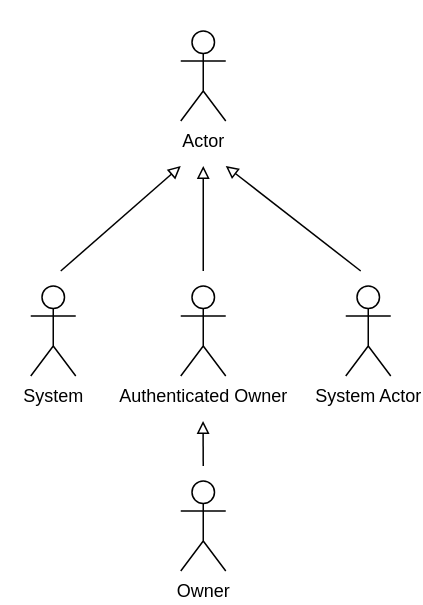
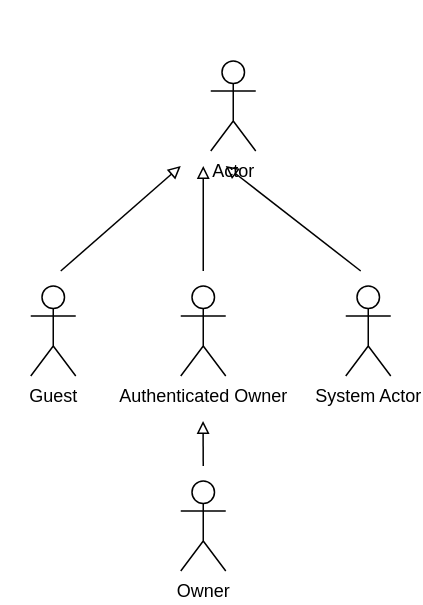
  <mxCell id="0" />
  <mxCell id="1" parent="0" />
- <mxCell id="2" value="System" style="shape=umlActor;verticalLabelPosition=bottom;verticalAlign=top;html=1;outlineConnect=0;" vertex="1" parent="1"><mxGeometry x="20" y="190" width="30" height="60" as="geometry" /></mxCell>
+ <mxCell id="2" value="Guest" style="shape=umlActor;verticalLabelPosition=bottom;verticalAlign=top;html=1;outlineConnect=0;" vertex="1" parent="1"><mxGeometry x="20" y="190" width="30" height="60" as="geometry" /></mxCell>
  <mxCell id="3" value="Authenticated Owner" style="shape=umlActor;verticalLabelPosition=bottom;verticalAlign=top;html=1;outlineConnect=0;" vertex="1" parent="1"><mxGeometry x="120" y="190" width="30" height="60" as="geometry" /></mxCell>
  <mxCell id="4" value="System Actor" style="shape=umlActor;verticalLabelPosition=bottom;verticalAlign=top;html=1;outlineConnect=0;" vertex="1" parent="1"><mxGeometry x="230" y="190" width="30" height="60" as="geometry" /></mxCell>
- <mxCell id="5" value="Actor" style="shape=umlActor;verticalLabelPosition=bottom;verticalAlign=top;html=1;outlineConnect=0;" vertex="1" parent="1"><mxGeometry x="120" y="20" width="30" height="60" as="geometry" /></mxCell>
+ <mxCell id="5" value="Actor" style="shape=umlActor;verticalLabelPosition=bottom;verticalAlign=top;html=1;outlineConnect=0;" vertex="1" parent="1"><mxGeometry x="140" y="40" width="30" height="60" as="geometry" /></mxCell>
  <mxCell id="6" style="rounded=0;orthogonalLoop=1;jettySize=auto;html=1;endArrow=block;endFill=0;" edge="1" parent="1"><mxGeometry relative="1" as="geometry"><mxPoint x="134.857" y="280" as="targetPoint" /><mxPoint x="135" y="310" as="sourcePoint" /></mxGeometry></mxCell>
  <mxCell id="7" value="Owner" style="shape=umlActor;verticalLabelPosition=bottom;verticalAlign=top;html=1;outlineConnect=0;" vertex="1" parent="1"><mxGeometry x="120" y="320" width="30" height="60" as="geometry" /></mxCell>
  <mxCell id="8" style="rounded=0;orthogonalLoop=1;jettySize=auto;html=1;endArrow=block;endFill=0;" edge="1" parent="1"><mxGeometry relative="1" as="geometry"><mxPoint x="135" y="110" as="targetPoint" /><mxPoint x="135" y="180" as="sourcePoint" /></mxGeometry></mxCell>
  <mxCell id="9" style="rounded=0;orthogonalLoop=1;jettySize=auto;html=1;endArrow=block;endFill=0;" edge="1" parent="1"><mxGeometry relative="1" as="geometry"><mxPoint x="150" y="110" as="targetPoint" /><mxPoint x="240" y="180" as="sourcePoint" /></mxGeometry></mxCell>
  <mxCell id="10" style="rounded=0;orthogonalLoop=1;jettySize=auto;html=1;endArrow=block;endFill=0;" edge="1" parent="1"><mxGeometry relative="1" as="geometry"><mxPoint x="120" y="110" as="targetPoint" /><mxPoint x="40" y="180" as="sourcePoint" /></mxGeometry></mxCell>
